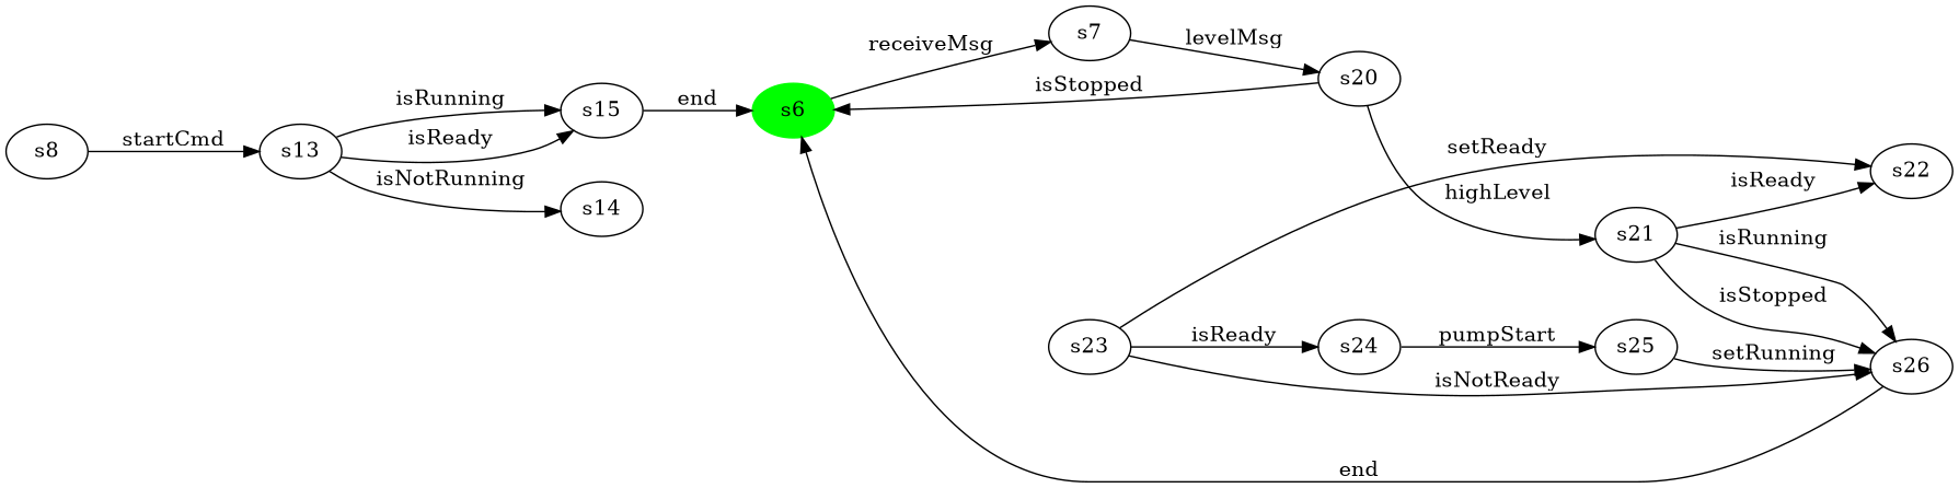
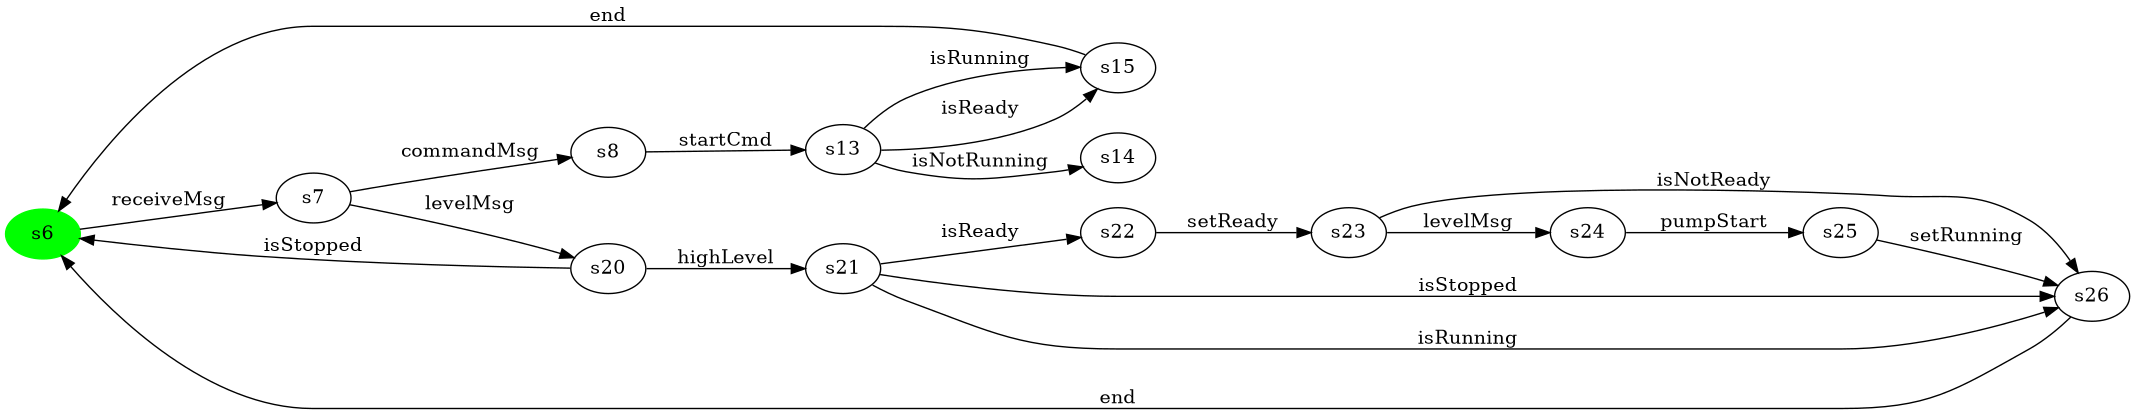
  digraph {
    rankdir=LR
    n1 [color=green label=s6 style=filled]
    n2 [label=s7]
    n3 [label=s20]
    n4 [label=s8]
    n5 [label=s21]
    n6 [label=s13]
    n7 [label=s22]
    n8 [label=s26]
    n9 [label=s15]
    n10 [label=s14]
    n11 [label=s23]
    n12 [label=s24]
    n13 [label=s25]
    n1 -> n2 [label=" receiveMsg "]
    n2 -> n3 [label=" levelMsg "]
+   n2 -> n4 [label=" commandMsg "]
    n3 -> n1 [label=" isStopped "]
    n3 -> n5 [label=" highLevel "]
    n4 -> n6 [label=" startCmd "]
    n5 -> n7 [label=" isReady "]
    n5 -> n8 [label=" isStopped "]
    n5 -> n8 [label=" isRunning "]
    n6 -> n9 [label=" isReady "]
    n6 -> n9 [label=" isRunning "]
    n6 -> n10 [label=" isNotRunning "]
-   n11 -> n7 [label=" setReady "]
+   n7 -> n11 [label=" setReady "]
    n8 -> n1 [label=" end "]
    n9 -> n1 [label=" end "]
    n11 -> n8 [label=" isNotReady "]
-   n11 -> n12 [label=" isReady "]
+   n11 -> n12 [label=" levelMsg "]
    n12 -> n13 [label=" pumpStart "]
    n13 -> n8 [label=" setRunning "]
  }
